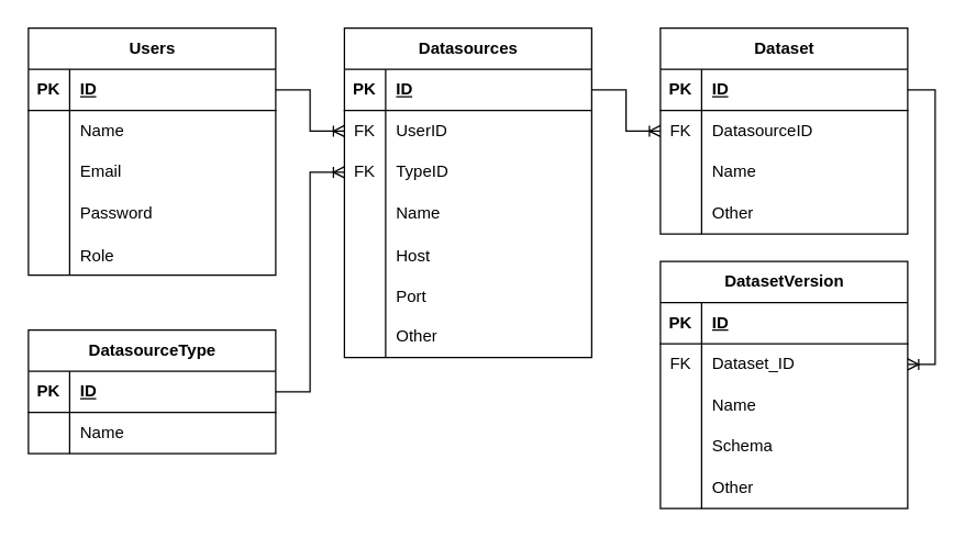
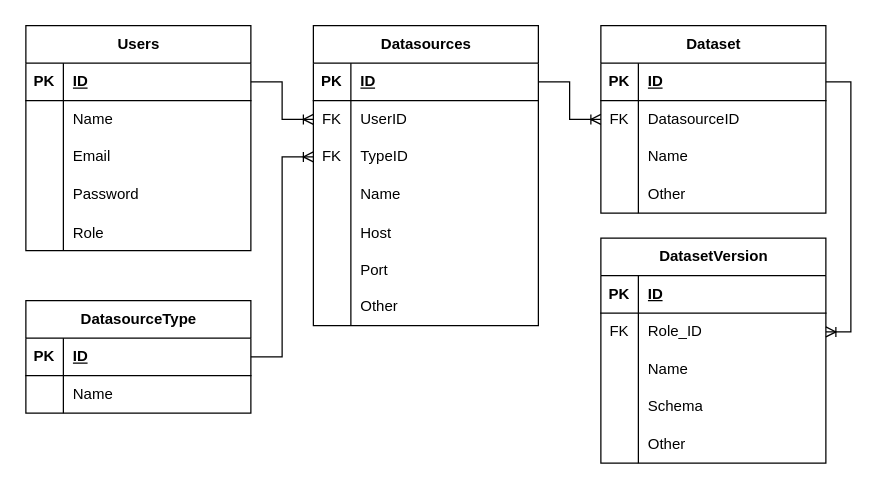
  <mxCell id="0" />
  <mxCell id="1" parent="0" />
  <mxCell id="2" value="Users" style="shape=table;startSize=30;container=1;collapsible=1;childLayout=tableLayout;fixedRows=1;rowLines=0;fontStyle=1;align=center;resizeLast=1;html=1;" vertex="1" parent="1"><mxGeometry x="20" y="20" width="180" height="180" as="geometry" /></mxCell>
  <mxCell id="3" value="" style="shape=tableRow;horizontal=0;startSize=0;swimlaneHead=0;swimlaneBody=0;fillColor=none;collapsible=0;dropTarget=0;points=[[0,0.5],[1,0.5]];portConstraint=eastwest;top=0;left=0;right=0;bottom=1;" vertex="1" parent="2"><mxGeometry y="30" width="180" height="30" as="geometry" /></mxCell>
  <mxCell id="4" value="PK" style="shape=partialRectangle;connectable=0;fillColor=none;top=0;left=0;bottom=0;right=0;fontStyle=1;overflow=hidden;whiteSpace=wrap;html=1;" vertex="1" parent="3"><mxGeometry width="30" height="30" as="geometry"><mxRectangle width="30" height="30" as="alternateBounds" /></mxGeometry></mxCell>
  <mxCell id="5" value="ID" style="shape=partialRectangle;connectable=0;fillColor=none;top=0;left=0;bottom=0;right=0;align=left;spacingLeft=6;fontStyle=5;overflow=hidden;whiteSpace=wrap;html=1;" vertex="1" parent="3"><mxGeometry x="30" width="150" height="30" as="geometry"><mxRectangle width="150" height="30" as="alternateBounds" /></mxGeometry></mxCell>
  <mxCell id="6" value="" style="shape=tableRow;horizontal=0;startSize=0;swimlaneHead=0;swimlaneBody=0;fillColor=none;collapsible=0;dropTarget=0;points=[[0,0.5],[1,0.5]];portConstraint=eastwest;top=0;left=0;right=0;bottom=0;" vertex="1" parent="2"><mxGeometry y="60" width="180" height="30" as="geometry" /></mxCell>
  <mxCell id="7" value="" style="shape=partialRectangle;connectable=0;fillColor=none;top=0;left=0;bottom=0;right=0;editable=1;overflow=hidden;whiteSpace=wrap;html=1;" vertex="1" parent="6"><mxGeometry width="30" height="30" as="geometry"><mxRectangle width="30" height="30" as="alternateBounds" /></mxGeometry></mxCell>
  <mxCell id="8" value="Name" style="shape=partialRectangle;connectable=0;fillColor=none;top=0;left=0;bottom=0;right=0;align=left;spacingLeft=6;overflow=hidden;whiteSpace=wrap;html=1;" vertex="1" parent="6"><mxGeometry x="30" width="150" height="30" as="geometry"><mxRectangle width="150" height="30" as="alternateBounds" /></mxGeometry></mxCell>
  <mxCell id="9" value="" style="shape=tableRow;horizontal=0;startSize=0;swimlaneHead=0;swimlaneBody=0;fillColor=none;collapsible=0;dropTarget=0;points=[[0,0.5],[1,0.5]];portConstraint=eastwest;top=0;left=0;right=0;bottom=0;" vertex="1" parent="2"><mxGeometry y="90" width="180" height="30" as="geometry" /></mxCell>
  <mxCell id="10" value="" style="shape=partialRectangle;connectable=0;fillColor=none;top=0;left=0;bottom=0;right=0;editable=1;overflow=hidden;whiteSpace=wrap;html=1;" vertex="1" parent="9"><mxGeometry width="30" height="30" as="geometry"><mxRectangle width="30" height="30" as="alternateBounds" /></mxGeometry></mxCell>
  <mxCell id="11" value="Email" style="shape=partialRectangle;connectable=0;fillColor=none;top=0;left=0;bottom=0;right=0;align=left;spacingLeft=6;overflow=hidden;whiteSpace=wrap;html=1;" vertex="1" parent="9"><mxGeometry x="30" width="150" height="30" as="geometry"><mxRectangle width="150" height="30" as="alternateBounds" /></mxGeometry></mxCell>
  <mxCell id="12" value="" style="shape=tableRow;horizontal=0;startSize=0;swimlaneHead=0;swimlaneBody=0;fillColor=none;collapsible=0;dropTarget=0;points=[[0,0.5],[1,0.5]];portConstraint=eastwest;top=0;left=0;right=0;bottom=0;" vertex="1" parent="2"><mxGeometry y="120" width="180" height="30" as="geometry" /></mxCell>
  <mxCell id="13" value="" style="shape=partialRectangle;connectable=0;fillColor=none;top=0;left=0;bottom=0;right=0;editable=1;overflow=hidden;whiteSpace=wrap;html=1;" vertex="1" parent="12"><mxGeometry width="30" height="30" as="geometry"><mxRectangle width="30" height="30" as="alternateBounds" /></mxGeometry></mxCell>
  <mxCell id="14" value="Password" style="shape=partialRectangle;connectable=0;fillColor=none;top=0;left=0;bottom=0;right=0;align=left;spacingLeft=6;overflow=hidden;whiteSpace=wrap;html=1;" vertex="1" parent="12"><mxGeometry x="30" width="150" height="30" as="geometry"><mxRectangle width="150" height="30" as="alternateBounds" /></mxGeometry></mxCell>
  <mxCell id="15" value="" style="shape=tableRow;horizontal=0;startSize=0;swimlaneHead=0;swimlaneBody=0;fillColor=none;collapsible=0;dropTarget=0;points=[[0,0.5],[1,0.5]];portConstraint=eastwest;top=0;left=0;right=0;bottom=0;" vertex="1" parent="2"><mxGeometry y="150" width="180" height="30" as="geometry" /></mxCell>
  <mxCell id="16" value="" style="shape=partialRectangle;connectable=0;fillColor=none;top=0;left=0;bottom=0;right=0;editable=1;overflow=hidden;" vertex="1" parent="15"><mxGeometry width="30" height="30" as="geometry"><mxRectangle width="30" height="30" as="alternateBounds" /></mxGeometry></mxCell>
  <mxCell id="17" value="Role" style="shape=partialRectangle;connectable=0;fillColor=none;top=0;left=0;bottom=0;right=0;align=left;spacingLeft=6;overflow=hidden;" vertex="1" parent="15"><mxGeometry x="30" width="150" height="30" as="geometry"><mxRectangle width="150" height="30" as="alternateBounds" /></mxGeometry></mxCell>
  <mxCell id="18" value="Datasources" style="shape=table;startSize=30;container=1;collapsible=1;childLayout=tableLayout;fixedRows=1;rowLines=0;fontStyle=1;align=center;resizeLast=1;html=1;" vertex="1" parent="1"><mxGeometry x="250" y="20" width="180" height="240" as="geometry" /></mxCell>
  <mxCell id="19" value="" style="shape=tableRow;horizontal=0;startSize=0;swimlaneHead=0;swimlaneBody=0;fillColor=none;collapsible=0;dropTarget=0;points=[[0,0.5],[1,0.5]];portConstraint=eastwest;top=0;left=0;right=0;bottom=1;" vertex="1" parent="18"><mxGeometry y="30" width="180" height="30" as="geometry" /></mxCell>
  <mxCell id="20" value="PK" style="shape=partialRectangle;connectable=0;fillColor=none;top=0;left=0;bottom=0;right=0;fontStyle=1;overflow=hidden;whiteSpace=wrap;html=1;" vertex="1" parent="19"><mxGeometry width="30" height="30" as="geometry"><mxRectangle width="30" height="30" as="alternateBounds" /></mxGeometry></mxCell>
  <mxCell id="21" value="ID" style="shape=partialRectangle;connectable=0;fillColor=none;top=0;left=0;bottom=0;right=0;align=left;spacingLeft=6;fontStyle=5;overflow=hidden;whiteSpace=wrap;html=1;" vertex="1" parent="19"><mxGeometry x="30" width="150" height="30" as="geometry"><mxRectangle width="150" height="30" as="alternateBounds" /></mxGeometry></mxCell>
  <mxCell id="22" value="" style="shape=tableRow;horizontal=0;startSize=0;swimlaneHead=0;swimlaneBody=0;fillColor=none;collapsible=0;dropTarget=0;points=[[0,0.5],[1,0.5]];portConstraint=eastwest;top=0;left=0;right=0;bottom=0;" vertex="1" parent="18"><mxGeometry y="60" width="180" height="30" as="geometry" /></mxCell>
  <mxCell id="23" value="FK" style="shape=partialRectangle;connectable=0;fillColor=none;top=0;left=0;bottom=0;right=0;fontStyle=0;overflow=hidden;whiteSpace=wrap;html=1;" vertex="1" parent="22"><mxGeometry width="30" height="30" as="geometry"><mxRectangle width="30" height="30" as="alternateBounds" /></mxGeometry></mxCell>
  <mxCell id="24" value="UserID" style="shape=partialRectangle;connectable=0;fillColor=none;top=0;left=0;bottom=0;right=0;align=left;spacingLeft=6;fontStyle=0;overflow=hidden;whiteSpace=wrap;html=1;" vertex="1" parent="22"><mxGeometry x="30" width="150" height="30" as="geometry"><mxRectangle width="150" height="30" as="alternateBounds" /></mxGeometry></mxCell>
  <mxCell id="25" value="" style="shape=tableRow;horizontal=0;startSize=0;swimlaneHead=0;swimlaneBody=0;fillColor=none;collapsible=0;dropTarget=0;points=[[0,0.5],[1,0.5]];portConstraint=eastwest;top=0;left=0;right=0;bottom=0;" vertex="1" parent="18"><mxGeometry y="90" width="180" height="30" as="geometry" /></mxCell>
  <mxCell id="26" value="FK" style="shape=partialRectangle;connectable=0;fillColor=none;top=0;left=0;bottom=0;right=0;fontStyle=0;overflow=hidden;whiteSpace=wrap;html=1;" vertex="1" parent="25"><mxGeometry width="30" height="30" as="geometry"><mxRectangle width="30" height="30" as="alternateBounds" /></mxGeometry></mxCell>
  <mxCell id="27" value="TypeID" style="shape=partialRectangle;connectable=0;fillColor=none;top=0;left=0;bottom=0;right=0;align=left;spacingLeft=6;fontStyle=0;overflow=hidden;whiteSpace=wrap;html=1;" vertex="1" parent="25"><mxGeometry x="30" width="150" height="30" as="geometry"><mxRectangle width="150" height="30" as="alternateBounds" /></mxGeometry></mxCell>
  <mxCell id="28" value="" style="shape=tableRow;horizontal=0;startSize=0;swimlaneHead=0;swimlaneBody=0;fillColor=none;collapsible=0;dropTarget=0;points=[[0,0.5],[1,0.5]];portConstraint=eastwest;top=0;left=0;right=0;bottom=0;" vertex="1" parent="18"><mxGeometry y="120" width="180" height="30" as="geometry" /></mxCell>
  <mxCell id="29" value="" style="shape=partialRectangle;connectable=0;fillColor=none;top=0;left=0;bottom=0;right=0;editable=1;overflow=hidden;whiteSpace=wrap;html=1;" vertex="1" parent="28"><mxGeometry width="30" height="30" as="geometry"><mxRectangle width="30" height="30" as="alternateBounds" /></mxGeometry></mxCell>
  <mxCell id="30" value="Name" style="shape=partialRectangle;connectable=0;fillColor=none;top=0;left=0;bottom=0;right=0;align=left;spacingLeft=6;overflow=hidden;whiteSpace=wrap;html=1;" vertex="1" parent="28"><mxGeometry x="30" width="150" height="30" as="geometry"><mxRectangle width="150" height="30" as="alternateBounds" /></mxGeometry></mxCell>
  <mxCell id="31" value="" style="shape=tableRow;horizontal=0;startSize=0;swimlaneHead=0;swimlaneBody=0;fillColor=none;collapsible=0;dropTarget=0;points=[[0,0.5],[1,0.5]];portConstraint=eastwest;top=0;left=0;right=0;bottom=0;" vertex="1" parent="18"><mxGeometry y="150" width="180" height="30" as="geometry" /></mxCell>
  <mxCell id="32" value="" style="shape=partialRectangle;connectable=0;fillColor=none;top=0;left=0;bottom=0;right=0;editable=1;overflow=hidden;" vertex="1" parent="31"><mxGeometry width="30" height="30" as="geometry"><mxRectangle width="30" height="30" as="alternateBounds" /></mxGeometry></mxCell>
  <mxCell id="33" value="Host" style="shape=partialRectangle;connectable=0;fillColor=none;top=0;left=0;bottom=0;right=0;align=left;spacingLeft=6;overflow=hidden;" vertex="1" parent="31"><mxGeometry x="30" width="150" height="30" as="geometry"><mxRectangle width="150" height="30" as="alternateBounds" /></mxGeometry></mxCell>
  <mxCell id="34" value="" style="shape=tableRow;horizontal=0;startSize=0;swimlaneHead=0;swimlaneBody=0;fillColor=none;collapsible=0;dropTarget=0;points=[[0,0.5],[1,0.5]];portConstraint=eastwest;top=0;left=0;right=0;bottom=0;" vertex="1" parent="18"><mxGeometry y="180" width="180" height="30" as="geometry" /></mxCell>
  <mxCell id="35" value="" style="shape=partialRectangle;connectable=0;fillColor=none;top=0;left=0;bottom=0;right=0;editable=1;overflow=hidden;" vertex="1" parent="34"><mxGeometry width="30" height="30" as="geometry"><mxRectangle width="30" height="30" as="alternateBounds" /></mxGeometry></mxCell>
  <mxCell id="36" value="Port" style="shape=partialRectangle;connectable=0;fillColor=none;top=0;left=0;bottom=0;right=0;align=left;spacingLeft=6;overflow=hidden;" vertex="1" parent="34"><mxGeometry x="30" width="150" height="30" as="geometry"><mxRectangle width="150" height="30" as="alternateBounds" /></mxGeometry></mxCell>
  <mxCell id="37" value="" style="shape=tableRow;horizontal=0;startSize=0;swimlaneHead=0;swimlaneBody=0;fillColor=none;collapsible=0;dropTarget=0;points=[[0,0.5],[1,0.5]];portConstraint=eastwest;top=0;left=0;right=0;bottom=0;" vertex="1" parent="18"><mxGeometry y="210" width="180" height="30" as="geometry" /></mxCell>
  <mxCell id="38" value="" style="shape=partialRectangle;connectable=0;fillColor=none;top=0;left=0;bottom=0;right=0;editable=1;overflow=hidden;whiteSpace=wrap;html=1;" vertex="1" parent="37"><mxGeometry width="30" height="30" as="geometry"><mxRectangle width="30" height="30" as="alternateBounds" /></mxGeometry></mxCell>
  <mxCell id="39" value="Other" style="shape=partialRectangle;connectable=0;fillColor=none;top=0;left=0;bottom=0;right=0;align=left;spacingLeft=6;overflow=hidden;whiteSpace=wrap;html=1;" vertex="1" parent="37"><mxGeometry x="30" width="150" height="30" as="geometry"><mxRectangle width="150" height="30" as="alternateBounds" /></mxGeometry></mxCell>
  <mxCell id="40" value="Dataset" style="shape=table;startSize=30;container=1;collapsible=1;childLayout=tableLayout;fixedRows=1;rowLines=0;fontStyle=1;align=center;resizeLast=1;html=1;" vertex="1" parent="1"><mxGeometry x="480" y="20" width="180" height="150" as="geometry" /></mxCell>
  <mxCell id="41" value="" style="shape=tableRow;horizontal=0;startSize=0;swimlaneHead=0;swimlaneBody=0;fillColor=none;collapsible=0;dropTarget=0;points=[[0,0.5],[1,0.5]];portConstraint=eastwest;top=0;left=0;right=0;bottom=1;" vertex="1" parent="40"><mxGeometry y="30" width="180" height="30" as="geometry" /></mxCell>
  <mxCell id="42" value="PK" style="shape=partialRectangle;connectable=0;fillColor=none;top=0;left=0;bottom=0;right=0;fontStyle=1;overflow=hidden;whiteSpace=wrap;html=1;" vertex="1" parent="41"><mxGeometry width="30" height="30" as="geometry"><mxRectangle width="30" height="30" as="alternateBounds" /></mxGeometry></mxCell>
  <mxCell id="43" value="ID" style="shape=partialRectangle;connectable=0;fillColor=none;top=0;left=0;bottom=0;right=0;align=left;spacingLeft=6;fontStyle=5;overflow=hidden;whiteSpace=wrap;html=1;" vertex="1" parent="41"><mxGeometry x="30" width="150" height="30" as="geometry"><mxRectangle width="150" height="30" as="alternateBounds" /></mxGeometry></mxCell>
  <mxCell id="44" value="" style="shape=tableRow;horizontal=0;startSize=0;swimlaneHead=0;swimlaneBody=0;fillColor=none;collapsible=0;dropTarget=0;points=[[0,0.5],[1,0.5]];portConstraint=eastwest;top=0;left=0;right=0;bottom=0;" vertex="1" parent="40"><mxGeometry y="60" width="180" height="30" as="geometry" /></mxCell>
  <mxCell id="45" value="FK" style="shape=partialRectangle;connectable=0;fillColor=none;top=0;left=0;bottom=0;right=0;fontStyle=0;overflow=hidden;whiteSpace=wrap;html=1;" vertex="1" parent="44"><mxGeometry width="30" height="30" as="geometry"><mxRectangle width="30" height="30" as="alternateBounds" /></mxGeometry></mxCell>
  <mxCell id="46" value="DatasourceID" style="shape=partialRectangle;connectable=0;fillColor=none;top=0;left=0;bottom=0;right=0;align=left;spacingLeft=6;fontStyle=0;overflow=hidden;whiteSpace=wrap;html=1;" vertex="1" parent="44"><mxGeometry x="30" width="150" height="30" as="geometry"><mxRectangle width="150" height="30" as="alternateBounds" /></mxGeometry></mxCell>
  <mxCell id="47" value="" style="shape=tableRow;horizontal=0;startSize=0;swimlaneHead=0;swimlaneBody=0;fillColor=none;collapsible=0;dropTarget=0;points=[[0,0.5],[1,0.5]];portConstraint=eastwest;top=0;left=0;right=0;bottom=0;" vertex="1" parent="40"><mxGeometry y="90" width="180" height="30" as="geometry" /></mxCell>
  <mxCell id="48" value="" style="shape=partialRectangle;connectable=0;fillColor=none;top=0;left=0;bottom=0;right=0;editable=1;overflow=hidden;whiteSpace=wrap;html=1;" vertex="1" parent="47"><mxGeometry width="30" height="30" as="geometry"><mxRectangle width="30" height="30" as="alternateBounds" /></mxGeometry></mxCell>
  <mxCell id="49" value="Name" style="shape=partialRectangle;connectable=0;fillColor=none;top=0;left=0;bottom=0;right=0;align=left;spacingLeft=6;overflow=hidden;whiteSpace=wrap;html=1;" vertex="1" parent="47"><mxGeometry x="30" width="150" height="30" as="geometry"><mxRectangle width="150" height="30" as="alternateBounds" /></mxGeometry></mxCell>
  <mxCell id="50" value="" style="shape=tableRow;horizontal=0;startSize=0;swimlaneHead=0;swimlaneBody=0;fillColor=none;collapsible=0;dropTarget=0;points=[[0,0.5],[1,0.5]];portConstraint=eastwest;top=0;left=0;right=0;bottom=0;" vertex="1" parent="40"><mxGeometry y="120" width="180" height="30" as="geometry" /></mxCell>
  <mxCell id="51" value="" style="shape=partialRectangle;connectable=0;fillColor=none;top=0;left=0;bottom=0;right=0;editable=1;overflow=hidden;whiteSpace=wrap;html=1;" vertex="1" parent="50"><mxGeometry width="30" height="30" as="geometry"><mxRectangle width="30" height="30" as="alternateBounds" /></mxGeometry></mxCell>
  <mxCell id="52" value="Other" style="shape=partialRectangle;connectable=0;fillColor=none;top=0;left=0;bottom=0;right=0;align=left;spacingLeft=6;overflow=hidden;whiteSpace=wrap;html=1;" vertex="1" parent="50"><mxGeometry x="30" width="150" height="30" as="geometry"><mxRectangle width="150" height="30" as="alternateBounds" /></mxGeometry></mxCell>
  <mxCell id="53" value="DatasetVersion" style="shape=table;startSize=30;container=1;collapsible=1;childLayout=tableLayout;fixedRows=1;rowLines=0;fontStyle=1;align=center;resizeLast=1;html=1;" vertex="1" parent="1"><mxGeometry x="480" y="190" width="180" height="180" as="geometry" /></mxCell>
  <mxCell id="54" value="" style="shape=tableRow;horizontal=0;startSize=0;swimlaneHead=0;swimlaneBody=0;fillColor=none;collapsible=0;dropTarget=0;points=[[0,0.5],[1,0.5]];portConstraint=eastwest;top=0;left=0;right=0;bottom=1;" vertex="1" parent="53"><mxGeometry y="30" width="180" height="30" as="geometry" /></mxCell>
  <mxCell id="55" value="PK" style="shape=partialRectangle;connectable=0;fillColor=none;top=0;left=0;bottom=0;right=0;fontStyle=1;overflow=hidden;whiteSpace=wrap;html=1;" vertex="1" parent="54"><mxGeometry width="30" height="30" as="geometry"><mxRectangle width="30" height="30" as="alternateBounds" /></mxGeometry></mxCell>
  <mxCell id="56" value="ID" style="shape=partialRectangle;connectable=0;fillColor=none;top=0;left=0;bottom=0;right=0;align=left;spacingLeft=6;fontStyle=5;overflow=hidden;whiteSpace=wrap;html=1;" vertex="1" parent="54"><mxGeometry x="30" width="150" height="30" as="geometry"><mxRectangle width="150" height="30" as="alternateBounds" /></mxGeometry></mxCell>
  <mxCell id="57" value="" style="shape=tableRow;horizontal=0;startSize=0;swimlaneHead=0;swimlaneBody=0;fillColor=none;collapsible=0;dropTarget=0;points=[[0,0.5],[1,0.5]];portConstraint=eastwest;top=0;left=0;right=0;bottom=0;" vertex="1" parent="53"><mxGeometry y="60" width="180" height="30" as="geometry" /></mxCell>
  <mxCell id="58" value="FK" style="shape=partialRectangle;connectable=0;fillColor=none;top=0;left=0;bottom=0;right=0;fontStyle=0;overflow=hidden;whiteSpace=wrap;html=1;" vertex="1" parent="57"><mxGeometry width="30" height="30" as="geometry"><mxRectangle width="30" height="30" as="alternateBounds" /></mxGeometry></mxCell>
- <mxCell id="59" value="Dataset_ID" style="shape=partialRectangle;connectable=0;fillColor=none;top=0;left=0;bottom=0;right=0;align=left;spacingLeft=6;fontStyle=0;overflow=hidden;whiteSpace=wrap;html=1;" vertex="1" parent="57"><mxGeometry x="30" width="150" height="30" as="geometry"><mxRectangle width="150" height="30" as="alternateBounds" /></mxGeometry></mxCell>
+ <mxCell id="59" value="Role_ID" style="shape=partialRectangle;connectable=0;fillColor=none;top=0;left=0;bottom=0;right=0;align=left;spacingLeft=6;fontStyle=0;overflow=hidden;whiteSpace=wrap;html=1;" vertex="1" parent="57"><mxGeometry x="30" width="150" height="30" as="geometry"><mxRectangle width="150" height="30" as="alternateBounds" /></mxGeometry></mxCell>
  <mxCell id="60" value="" style="shape=tableRow;horizontal=0;startSize=0;swimlaneHead=0;swimlaneBody=0;fillColor=none;collapsible=0;dropTarget=0;points=[[0,0.5],[1,0.5]];portConstraint=eastwest;top=0;left=0;right=0;bottom=0;" vertex="1" parent="53"><mxGeometry y="90" width="180" height="30" as="geometry" /></mxCell>
  <mxCell id="61" value="" style="shape=partialRectangle;connectable=0;fillColor=none;top=0;left=0;bottom=0;right=0;editable=1;overflow=hidden;whiteSpace=wrap;html=1;" vertex="1" parent="60"><mxGeometry width="30" height="30" as="geometry"><mxRectangle width="30" height="30" as="alternateBounds" /></mxGeometry></mxCell>
  <mxCell id="62" value="Name" style="shape=partialRectangle;connectable=0;fillColor=none;top=0;left=0;bottom=0;right=0;align=left;spacingLeft=6;overflow=hidden;whiteSpace=wrap;html=1;" vertex="1" parent="60"><mxGeometry x="30" width="150" height="30" as="geometry"><mxRectangle width="150" height="30" as="alternateBounds" /></mxGeometry></mxCell>
  <mxCell id="63" value="" style="shape=tableRow;horizontal=0;startSize=0;swimlaneHead=0;swimlaneBody=0;fillColor=none;collapsible=0;dropTarget=0;points=[[0,0.5],[1,0.5]];portConstraint=eastwest;top=0;left=0;right=0;bottom=0;" vertex="1" parent="53"><mxGeometry y="120" width="180" height="30" as="geometry" /></mxCell>
  <mxCell id="64" value="" style="shape=partialRectangle;connectable=0;fillColor=none;top=0;left=0;bottom=0;right=0;editable=1;overflow=hidden;whiteSpace=wrap;html=1;" vertex="1" parent="63"><mxGeometry width="30" height="30" as="geometry"><mxRectangle width="30" height="30" as="alternateBounds" /></mxGeometry></mxCell>
  <mxCell id="65" value="Schema" style="shape=partialRectangle;connectable=0;fillColor=none;top=0;left=0;bottom=0;right=0;align=left;spacingLeft=6;overflow=hidden;whiteSpace=wrap;html=1;" vertex="1" parent="63"><mxGeometry x="30" width="150" height="30" as="geometry"><mxRectangle width="150" height="30" as="alternateBounds" /></mxGeometry></mxCell>
  <mxCell id="66" value="" style="shape=tableRow;horizontal=0;startSize=0;swimlaneHead=0;swimlaneBody=0;fillColor=none;collapsible=0;dropTarget=0;points=[[0,0.5],[1,0.5]];portConstraint=eastwest;top=0;left=0;right=0;bottom=0;" vertex="1" parent="53"><mxGeometry y="150" width="180" height="30" as="geometry" /></mxCell>
  <mxCell id="67" value="" style="shape=partialRectangle;connectable=0;fillColor=none;top=0;left=0;bottom=0;right=0;editable=1;overflow=hidden;whiteSpace=wrap;html=1;" vertex="1" parent="66"><mxGeometry width="30" height="30" as="geometry"><mxRectangle width="30" height="30" as="alternateBounds" /></mxGeometry></mxCell>
  <mxCell id="68" value="Other" style="shape=partialRectangle;connectable=0;fillColor=none;top=0;left=0;bottom=0;right=0;align=left;spacingLeft=6;overflow=hidden;whiteSpace=wrap;html=1;" vertex="1" parent="66"><mxGeometry x="30" width="150" height="30" as="geometry"><mxRectangle width="150" height="30" as="alternateBounds" /></mxGeometry></mxCell>
  <mxCell id="69" value="DatasourceType" style="shape=table;startSize=30;container=1;collapsible=1;childLayout=tableLayout;fixedRows=1;rowLines=0;fontStyle=1;align=center;resizeLast=1;html=1;" vertex="1" parent="1"><mxGeometry x="20" y="240" width="180" height="90" as="geometry" /></mxCell>
  <mxCell id="70" value="" style="shape=tableRow;horizontal=0;startSize=0;swimlaneHead=0;swimlaneBody=0;fillColor=none;collapsible=0;dropTarget=0;points=[[0,0.5],[1,0.5]];portConstraint=eastwest;top=0;left=0;right=0;bottom=1;" vertex="1" parent="69"><mxGeometry y="30" width="180" height="30" as="geometry" /></mxCell>
  <mxCell id="71" value="PK" style="shape=partialRectangle;connectable=0;fillColor=none;top=0;left=0;bottom=0;right=0;fontStyle=1;overflow=hidden;whiteSpace=wrap;html=1;" vertex="1" parent="70"><mxGeometry width="30" height="30" as="geometry"><mxRectangle width="30" height="30" as="alternateBounds" /></mxGeometry></mxCell>
  <mxCell id="72" value="ID" style="shape=partialRectangle;connectable=0;fillColor=none;top=0;left=0;bottom=0;right=0;align=left;spacingLeft=6;fontStyle=5;overflow=hidden;whiteSpace=wrap;html=1;" vertex="1" parent="70"><mxGeometry x="30" width="150" height="30" as="geometry"><mxRectangle width="150" height="30" as="alternateBounds" /></mxGeometry></mxCell>
  <mxCell id="73" value="" style="shape=tableRow;horizontal=0;startSize=0;swimlaneHead=0;swimlaneBody=0;fillColor=none;collapsible=0;dropTarget=0;points=[[0,0.5],[1,0.5]];portConstraint=eastwest;top=0;left=0;right=0;bottom=0;" vertex="1" parent="69"><mxGeometry y="60" width="180" height="30" as="geometry" /></mxCell>
  <mxCell id="74" value="" style="shape=partialRectangle;connectable=0;fillColor=none;top=0;left=0;bottom=0;right=0;editable=1;overflow=hidden;whiteSpace=wrap;html=1;" vertex="1" parent="73"><mxGeometry width="30" height="30" as="geometry"><mxRectangle width="30" height="30" as="alternateBounds" /></mxGeometry></mxCell>
  <mxCell id="75" value="Name" style="shape=partialRectangle;connectable=0;fillColor=none;top=0;left=0;bottom=0;right=0;align=left;spacingLeft=6;overflow=hidden;whiteSpace=wrap;html=1;" vertex="1" parent="73"><mxGeometry x="30" width="150" height="30" as="geometry"><mxRectangle width="150" height="30" as="alternateBounds" /></mxGeometry></mxCell>
  <mxCell id="76" value="" style="edgeStyle=orthogonalEdgeStyle;fontSize=12;html=1;endArrow=ERoneToMany;rounded=0;exitX=1;exitY=0.5;exitDx=0;exitDy=0;entryX=0;entryY=0.5;entryDx=0;entryDy=0;" edge="1" parent="1" source="3" target="22"><mxGeometry width="100" height="100" relative="1" as="geometry"><mxPoint y="290" as="sourcePoint" x="160" /><mxPoint x="260" y="190" as="targetPoint" /></mxGeometry></mxCell>
  <mxCell id="77" value="" style="edgeStyle=orthogonalEdgeStyle;fontSize=12;html=1;endArrow=ERoneToMany;rounded=0;exitX=1;exitY=0.5;exitDx=0;exitDy=0;entryX=0;entryY=0.5;entryDx=0;entryDy=0;" edge="1" parent="1" source="19" target="44"><mxGeometry width="100" height="100" relative="1" as="geometry"><mxPoint x="460" y="80" as="sourcePoint" /><mxPoint x="510" y="110" as="targetPoint" /></mxGeometry></mxCell>
  <mxCell id="78" value="" style="edgeStyle=orthogonalEdgeStyle;fontSize=12;html=1;endArrow=ERoneToMany;rounded=0;exitX=1;exitY=0.5;exitDx=0;exitDy=0;" edge="1" parent="1" source="70" target="25"><mxGeometry width="100" height="100" relative="1" as="geometry"><mxPoint x="210" y="270" as="sourcePoint" /><mxPoint x="249.5" y="250" as="targetPoint" /></mxGeometry></mxCell>
  <mxCell id="79" value="" style="edgeStyle=orthogonalEdgeStyle;fontSize=12;html=1;endArrow=ERoneToMany;rounded=0;exitX=1;exitY=0.5;exitDx=0;exitDy=0;" edge="1" parent="1" source="41" target="57"><mxGeometry width="100" height="100" relative="1" as="geometry"><mxPoint x="340" y="330" as="sourcePoint" /><mxPoint x="390" y="360" as="targetPoint" /><Array as="points"><mxPoint x="680" y="65" /><mxPoint x="680" y="265" /></Array></mxGeometry></mxCell>
